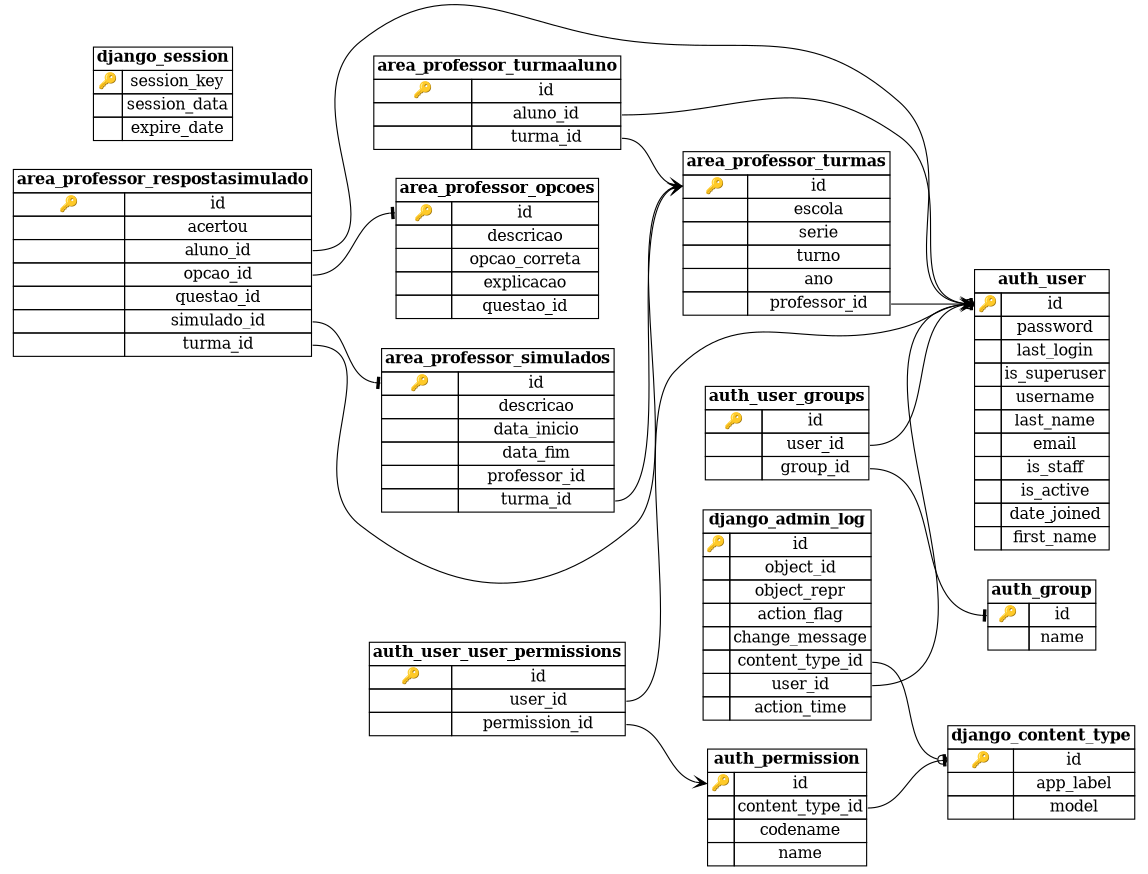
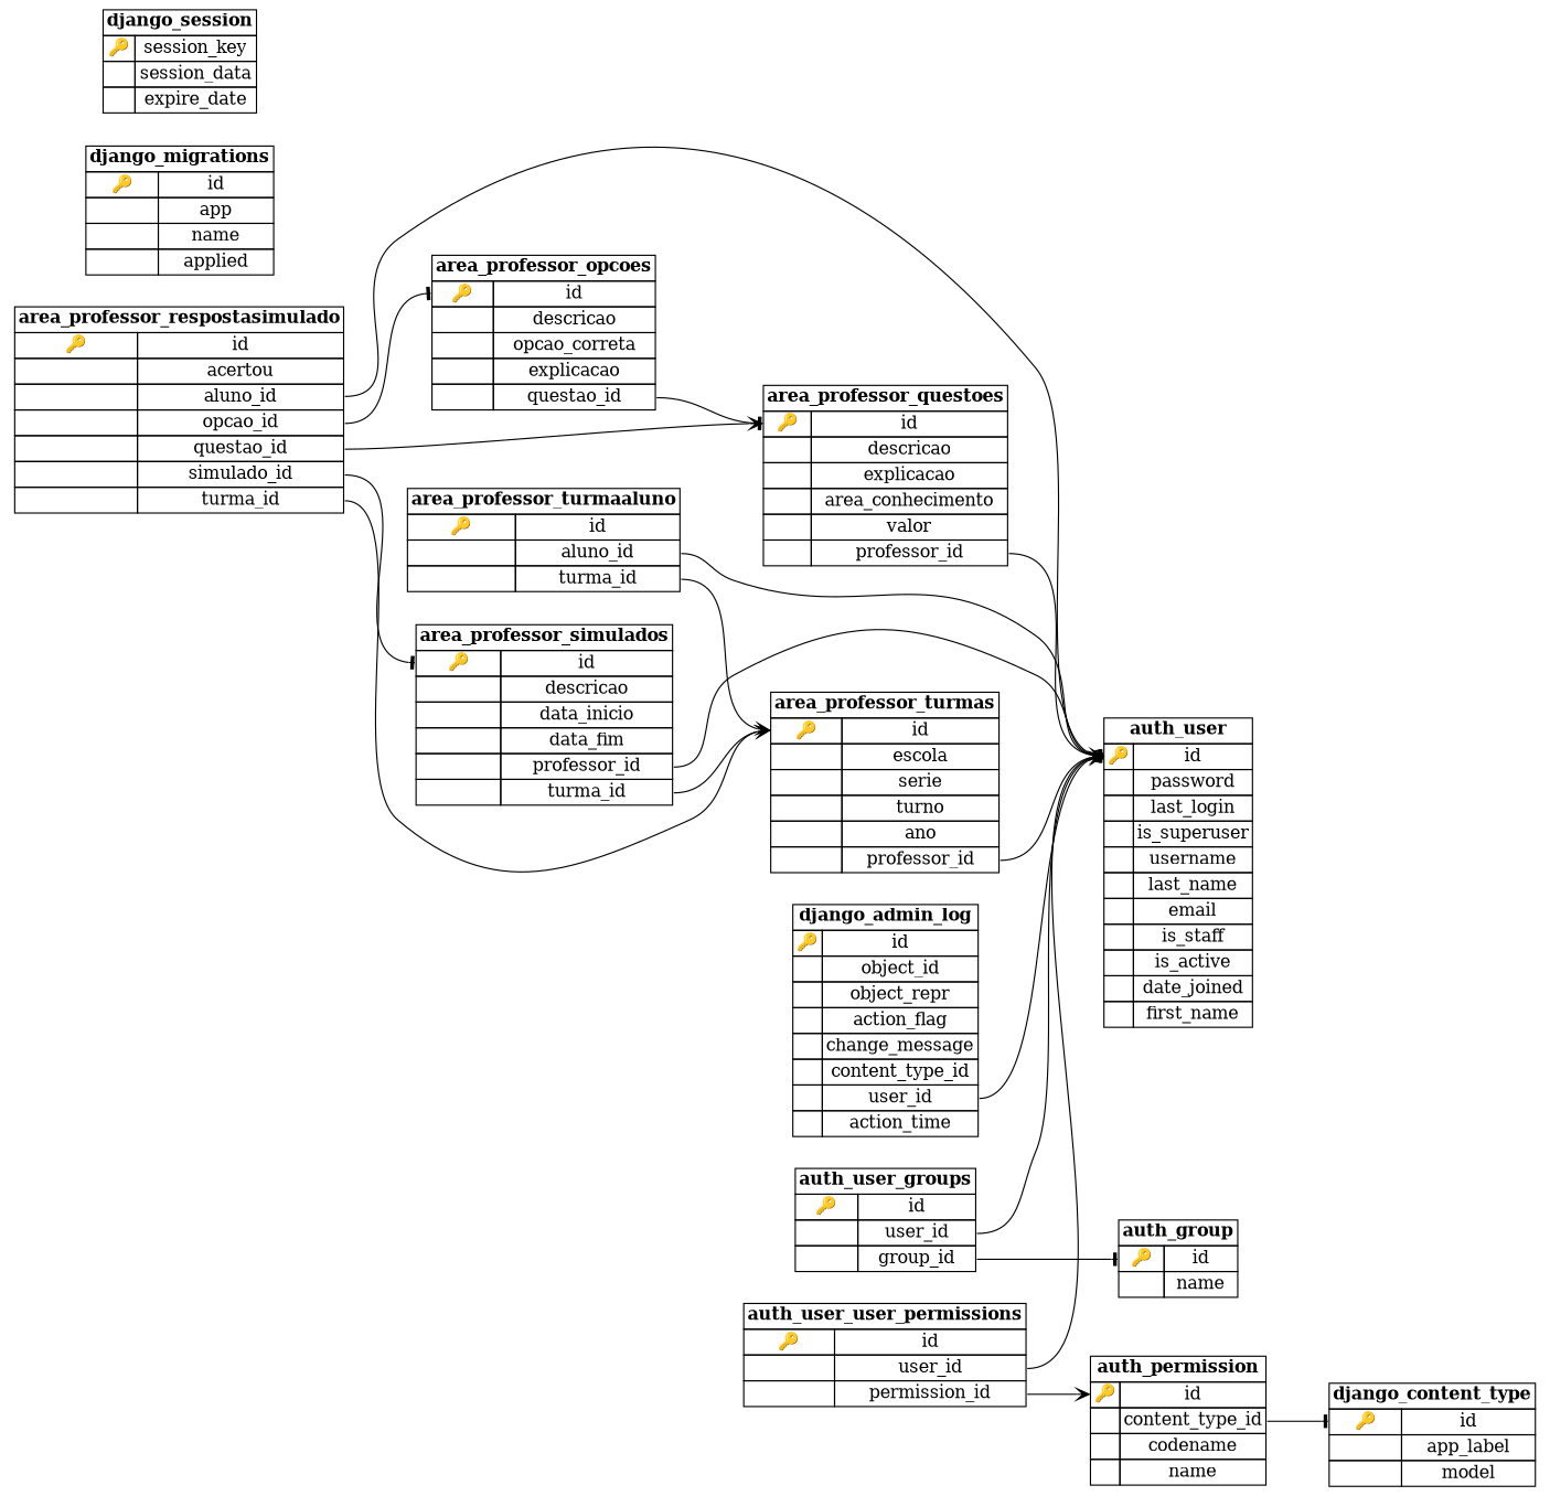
  digraph {
    rankdir=LR
    node [shape=none]
    edge [arrowhead=vee headport="id_to:w" tailport="professor_id_from:e"]
    n1 [label=<             <TABLE BORDER="0" CELLSPACING="0" CELLBORDER="1">                 <TR>                     <TD COLSPAN="2"><B>area_professor_opcoes</B></TD>                 </TR>                              <TR>                     <TD PORT="id_to">🔑</TD>                     <TD PORT="id_from">id</TD>                 </TR>                               <TR>                     <TD PORT="descricao_to">&nbsp;</TD>                     <TD PORT="descricao_from">descricao</TD>                 </TR>                               <TR>                     <TD PORT="opcao_correta_to">&nbsp;</TD>                     <TD PORT="opcao_correta_from">opcao_correta</TD>                 </TR>                               <TR>                     <TD PORT="explicacao_to">&nbsp;</TD>                     <TD PORT="explicacao_from">explicacao</TD>                 </TR>                               <TR>                     <TD PORT="questao_id_to">&nbsp;</TD>                     <TD PORT="questao_id_from">questao_id</TD>                 </TR>                          </TABLE>         >]
+   n2 [label=<             <TABLE BORDER="0" CELLSPACING="0" CELLBORDER="1">                 <TR>                     <TD COLSPAN="2"><B>area_professor_questoes</B></TD>                 </TR>                              <TR>                     <TD PORT="id_to">🔑</TD>                     <TD PORT="id_from">id</TD>                 </TR>                               <TR>                     <TD PORT="descricao_to">&nbsp;</TD>                     <TD PORT="descricao_from">descricao</TD>                 </TR>                               <TR>                     <TD PORT="explicacao_to">&nbsp;</TD>                     <TD PORT="explicacao_from">explicacao</TD>                 </TR>                               <TR>                     <TD PORT="area_conhecimento_to">&nbsp;</TD>                     <TD PORT="area_conhecimento_from">area_conhecimento</TD>                 </TR>                               <TR>                     <TD PORT="valor_to">&nbsp;</TD>                     <TD PORT="valor_from">valor</TD>                 </TR>                               <TR>                     <TD PORT="professor_id_to">&nbsp;</TD>                     <TD PORT="professor_id_from">professor_id</TD>                 </TR>                          </TABLE>         >]
    n3 [label=<             <TABLE BORDER="0" CELLSPACING="0" CELLBORDER="1">                 <TR>                     <TD COLSPAN="2"><B>auth_user</B></TD>                 </TR>                              <TR>                     <TD PORT="id_to">🔑</TD>                     <TD PORT="id_from">id</TD>                 </TR>                               <TR>                     <TD PORT="password_to">&nbsp;</TD>                     <TD PORT="password_from">password</TD>                 </TR>                               <TR>                     <TD PORT="last_login_to">&nbsp;</TD>                     <TD PORT="last_login_from">last_login</TD>                 </TR>                               <TR>                     <TD PORT="is_superuser_to">&nbsp;</TD>                     <TD PORT="is_superuser_from">is_superuser</TD>                 </TR>                               <TR>                     <TD PORT="username_to">&nbsp;</TD>                     <TD PORT="username_from">username</TD>                 </TR>                               <TR>                     <TD PORT="last_name_to">&nbsp;</TD>                     <TD PORT="last_name_from">last_name</TD>                 </TR>                               <TR>                     <TD PORT="email_to">&nbsp;</TD>                     <TD PORT="email_from">email</TD>                 </TR>                               <TR>                     <TD PORT="is_staff_to">&nbsp;</TD>                     <TD PORT="is_staff_from">is_staff</TD>                 </TR>                               <TR>                     <TD PORT="is_active_to">&nbsp;</TD>                     <TD PORT="is_active_from">is_active</TD>                 </TR>                               <TR>                     <TD PORT="date_joined_to">&nbsp;</TD>                     <TD PORT="date_joined_from">date_joined</TD>                 </TR>                               <TR>                     <TD PORT="first_name_to">&nbsp;</TD>                     <TD PORT="first_name_from">first_name</TD>                 </TR>                          </TABLE>         >]
    n4 [label=<             <TABLE BORDER="0" CELLSPACING="0" CELLBORDER="1">                 <TR>                     <TD COLSPAN="2"><B>area_professor_respostasimulado</B></TD>                 </TR>                              <TR>                     <TD PORT="id_to">🔑</TD>                     <TD PORT="id_from">id</TD>                 </TR>                               <TR>                     <TD PORT="acertou_to">&nbsp;</TD>                     <TD PORT="acertou_from">acertou</TD>                 </TR>                               <TR>                     <TD PORT="aluno_id_to">&nbsp;</TD>                     <TD PORT="aluno_id_from">aluno_id</TD>                 </TR>                               <TR>                     <TD PORT="opcao_id_to">&nbsp;</TD>                     <TD PORT="opcao_id_from">opcao_id</TD>                 </TR>                               <TR>                     <TD PORT="questao_id_to">&nbsp;</TD>                     <TD PORT="questao_id_from">questao_id</TD>                 </TR>                               <TR>                     <TD PORT="simulado_id_to">&nbsp;</TD>                     <TD PORT="simulado_id_from">simulado_id</TD>                 </TR>                               <TR>                     <TD PORT="turma_id_to">&nbsp;</TD>                     <TD PORT="turma_id_from">turma_id</TD>                 </TR>                          </TABLE>         >]
    n5 [label=<             <TABLE BORDER="0" CELLSPACING="0" CELLBORDER="1">                 <TR>                     <TD COLSPAN="2"><B>area_professor_simulados</B></TD>                 </TR>                              <TR>                     <TD PORT="id_to">🔑</TD>                     <TD PORT="id_from">id</TD>                 </TR>                               <TR>                     <TD PORT="descricao_to">&nbsp;</TD>                     <TD PORT="descricao_from">descricao</TD>                 </TR>                               <TR>                     <TD PORT="data_inicio_to">&nbsp;</TD>                     <TD PORT="data_inicio_from">data_inicio</TD>                 </TR>                               <TR>                     <TD PORT="data_fim_to">&nbsp;</TD>                     <TD PORT="data_fim_from">data_fim</TD>                 </TR>                               <TR>                     <TD PORT="professor_id_to">&nbsp;</TD>                     <TD PORT="professor_id_from">professor_id</TD>                 </TR>                               <TR>                     <TD PORT="turma_id_to">&nbsp;</TD>                     <TD PORT="turma_id_from">turma_id</TD>                 </TR>                          </TABLE>         >]
    n6 [label=<             <TABLE BORDER="0" CELLSPACING="0" CELLBORDER="1">                 <TR>                     <TD COLSPAN="2"><B>area_professor_turmas</B></TD>                 </TR>                              <TR>                     <TD PORT="id_to">🔑</TD>                     <TD PORT="id_from">id</TD>                 </TR>                               <TR>                     <TD PORT="escola_to">&nbsp;</TD>                     <TD PORT="escola_from">escola</TD>                 </TR>                               <TR>                     <TD PORT="serie_to">&nbsp;</TD>                     <TD PORT="serie_from">serie</TD>                 </TR>                               <TR>                     <TD PORT="turno_to">&nbsp;</TD>                     <TD PORT="turno_from">turno</TD>                 </TR>                               <TR>                     <TD PORT="ano_to">&nbsp;</TD>                     <TD PORT="ano_from">ano</TD>                 </TR>                               <TR>                     <TD PORT="professor_id_to">&nbsp;</TD>                     <TD PORT="professor_id_from">professor_id</TD>                 </TR>                          </TABLE>         >]
    n7 [label=<             <TABLE BORDER="0" CELLSPACING="0" CELLBORDER="1">                 <TR>                     <TD COLSPAN="2"><B>area_professor_turmaaluno</B></TD>                 </TR>                              <TR>                     <TD PORT="id_to">🔑</TD>                     <TD PORT="id_from">id</TD>                 </TR>                               <TR>                     <TD PORT="aluno_id_to">&nbsp;</TD>                     <TD PORT="aluno_id_from">aluno_id</TD>                 </TR>                               <TR>                     <TD PORT="turma_id_to">&nbsp;</TD>                     <TD PORT="turma_id_from">turma_id</TD>                 </TR>                          </TABLE>         >]
    n8 [label=<             <TABLE BORDER="0" CELLSPACING="0" CELLBORDER="1">                 <TR>                     <TD COLSPAN="2"><B>auth_group</B></TD>                 </TR>                              <TR>                     <TD PORT="id_to">🔑</TD>                     <TD PORT="id_from">id</TD>                 </TR>                               <TR>                     <TD PORT="name_to">&nbsp;</TD>                     <TD PORT="name_from">name</TD>                 </TR>                          </TABLE>         >]
    n9 [label=<             <TABLE BORDER="0" CELLSPACING="0" CELLBORDER="1">                 <TR>                     <TD COLSPAN="2"><B>auth_permission</B></TD>                 </TR>                              <TR>                     <TD PORT="id_to">🔑</TD>                     <TD PORT="id_from">id</TD>                 </TR>                               <TR>                     <TD PORT="content_type_id_to">&nbsp;</TD>                     <TD PORT="content_type_id_from">content_type_id</TD>                 </TR>                               <TR>                     <TD PORT="codename_to">&nbsp;</TD>                     <TD PORT="codename_from">codename</TD>                 </TR>                               <TR>                     <TD PORT="name_to">&nbsp;</TD>                     <TD PORT="name_from">name</TD>                 </TR>                          </TABLE>         >]
    n10 [label=<             <TABLE BORDER="0" CELLSPACING="0" CELLBORDER="1">                 <TR>                     <TD COLSPAN="2"><B>django_content_type</B></TD>                 </TR>                              <TR>                     <TD PORT="id_to">🔑</TD>                     <TD PORT="id_from">id</TD>                 </TR>                               <TR>                     <TD PORT="app_label_to">&nbsp;</TD>                     <TD PORT="app_label_from">app_label</TD>                 </TR>                               <TR>                     <TD PORT="model_to">&nbsp;</TD>                     <TD PORT="model_from">model</TD>                 </TR>                          </TABLE>         >]
    n11 [label=<             <TABLE BORDER="0" CELLSPACING="0" CELLBORDER="1">                 <TR>                     <TD COLSPAN="2"><B>auth_user_groups</B></TD>                 </TR>                              <TR>                     <TD PORT="id_to">🔑</TD>                     <TD PORT="id_from">id</TD>                 </TR>                               <TR>                     <TD PORT="user_id_to">&nbsp;</TD>                     <TD PORT="user_id_from">user_id</TD>                 </TR>                               <TR>                     <TD PORT="group_id_to">&nbsp;</TD>                     <TD PORT="group_id_from">group_id</TD>                 </TR>                          </TABLE>         >]
    n12 [label=<             <TABLE BORDER="0" CELLSPACING="0" CELLBORDER="1">                 <TR>                     <TD COLSPAN="2"><B>auth_user_user_permissions</B></TD>                 </TR>                              <TR>                     <TD PORT="id_to">🔑</TD>                     <TD PORT="id_from">id</TD>                 </TR>                               <TR>                     <TD PORT="user_id_to">&nbsp;</TD>                     <TD PORT="user_id_from">user_id</TD>                 </TR>                               <TR>                     <TD PORT="permission_id_to">&nbsp;</TD>                     <TD PORT="permission_id_from">permission_id</TD>                 </TR>                          </TABLE>         >]
    n13 [label=<             <TABLE BORDER="0" CELLSPACING="0" CELLBORDER="1">                 <TR>                     <TD COLSPAN="2"><B>django_admin_log</B></TD>                 </TR>                              <TR>                     <TD PORT="id_to">🔑</TD>                     <TD PORT="id_from">id</TD>                 </TR>                               <TR>                     <TD PORT="object_id_to">&nbsp;</TD>                     <TD PORT="object_id_from">object_id</TD>                 </TR>                               <TR>                     <TD PORT="object_repr_to">&nbsp;</TD>                     <TD PORT="object_repr_from">object_repr</TD>                 </TR>                               <TR>                     <TD PORT="action_flag_to">&nbsp;</TD>                     <TD PORT="action_flag_from">action_flag</TD>                 </TR>                               <TR>                     <TD PORT="change_message_to">&nbsp;</TD>                     <TD PORT="change_message_from">change_message</TD>                 </TR>                               <TR>                     <TD PORT="content_type_id_to">&nbsp;</TD>                     <TD PORT="content_type_id_from">content_type_id</TD>                 </TR>                               <TR>                     <TD PORT="user_id_to">&nbsp;</TD>                     <TD PORT="user_id_from">user_id</TD>                 </TR>                               <TR>                     <TD PORT="action_time_to">&nbsp;</TD>                     <TD PORT="action_time_from">action_time</TD>                 </TR>                          </TABLE>         >]
+   n14 [label=<             <TABLE BORDER="0" CELLSPACING="0" CELLBORDER="1">                 <TR>                     <TD COLSPAN="2"><B>django_migrations</B></TD>                 </TR>                              <TR>                     <TD PORT="id_to">🔑</TD>                     <TD PORT="id_from">id</TD>                 </TR>                               <TR>                     <TD PORT="app_to">&nbsp;</TD>                     <TD PORT="app_from">app</TD>                 </TR>                               <TR>                     <TD PORT="name_to">&nbsp;</TD>                     <TD PORT="name_from">name</TD>                 </TR>                               <TR>                     <TD PORT="applied_to">&nbsp;</TD>                     <TD PORT="applied_from">applied</TD>                 </TR>                          </TABLE>         >]
    n15 [label=<             <TABLE BORDER="0" CELLSPACING="0" CELLBORDER="1">                 <TR>                     <TD COLSPAN="2"><B>django_session</B></TD>                 </TR>                              <TR>                     <TD PORT="session_key_to">🔑</TD>                     <TD PORT="session_key_from">session_key</TD>                 </TR>                               <TR>                     <TD PORT="session_data_to">&nbsp;</TD>                     <TD PORT="session_data_from">session_data</TD>                 </TR>                               <TR>                     <TD PORT="expire_date_to">&nbsp;</TD>                     <TD PORT="expire_date_from">expire_date</TD>                 </TR>                          </TABLE>         >]
+   n1 -> n2 [arrowhead=tee tailport="questao_id_from:e"]
+   n2 -> n3 [arrowhead=odot]
    n4 -> n1 [arrowhead=tee tailport="opcao_id_from:e"]
+   n4 -> n2 [tailport="questao_id_from:e"]
    n4 -> n3 [arrowhead=odot tailport="aluno_id_from:e"]
    n4 -> n5 [arrowhead=tee tailport="simulado_id_from:e"]
    n4 -> n6 [tailport="turma_id_from:e"]
+   n5 -> n3 [arrowhead=tee]
    n5 -> n6 [tailport="turma_id_from:e"]
    n6 -> n3
    n7 -> n3 [tailport="aluno_id_from:e"]
    n7 -> n6 [tailport="turma_id_from:e"]
    n9 -> n10 [arrowhead=tee tailport="content_type_id_from:e"]
    n11 -> n3 [tailport="user_id_from:e"]
    n11 -> n8 [arrowhead=tee tailport="group_id_from:e"]
    n12 -> n3 [arrowhead=tee tailport="user_id_from:e"]
    n12 -> n9 [tailport="permission_id_from:e"]
    n13 -> n3 [arrowhead=odot tailport="user_id_from:e"]
-   n13 -> n10 [arrowhead=odot tailport="content_type_id_from:e"]
  }
